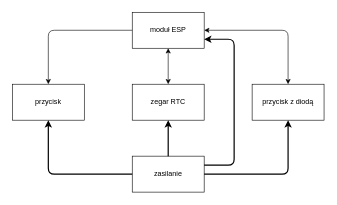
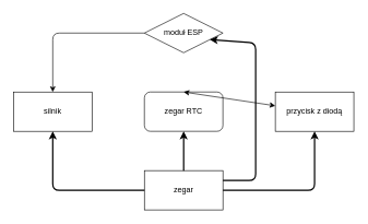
  <mxCell id="0" />
  <mxCell id="1" parent="0" />
- <mxCell id="2" value="moduł ESP" style="rounded=0;whiteSpace=wrap;html=1;" vertex="1" parent="1"><mxGeometry x="220" y="20" width="120" height="60" as="geometry" /></mxCell>
- <mxCell id="3" value="zasilanie" style="rounded=0;whiteSpace=wrap;html=1;" vertex="1" parent="1"><mxGeometry x="220" y="260" width="120" height="60" as="geometry" /></mxCell>
+ <mxCell id="2" value="moduł ESP" style="rhombus;whiteSpace=wrap;html=1;" vertex="1" parent="1"><mxGeometry x="220" y="20" width="120" height="60" as="geometry" /></mxCell>
+ <mxCell id="3" value="zegar" style="rounded=0;whiteSpace=wrap;html=1;" vertex="1" parent="1"><mxGeometry x="220" y="260" width="120" height="60" as="geometry" /></mxCell>
  <mxCell id="4" value="przycisk z diodą" style="rounded=0;whiteSpace=wrap;html=1;" vertex="1" parent="1"><mxGeometry x="420" y="140" width="120" height="60" as="geometry" /></mxCell>
- <mxCell id="5" value="przycisk" style="rounded=0;whiteSpace=wrap;html=1;" vertex="1" parent="1"><mxGeometry x="20" y="140" width="120" height="60" as="geometry" /></mxCell>
+ <mxCell id="5" value="silnik" style="rounded=0;whiteSpace=wrap;html=1;" vertex="1" parent="1"><mxGeometry x="20" y="140" width="120" height="60" as="geometry" /></mxCell>
  <mxCell id="6" value="" style="endArrow=classic;html=1;exitX=1;exitY=0.25;exitDx=0;exitDy=0;entryX=1;entryY=0.75;entryDx=0;entryDy=0;strokeWidth=2;" edge="1" parent="1" source="3" target="2"><mxGeometry width="50" height="50" relative="1" as="geometry"><mxPoint x="240" y="310" as="sourcePoint" /><mxPoint x="290" y="260" as="targetPoint" /><Array as="points"><mxPoint x="390" y="275" /><mxPoint x="390" y="65" /></Array></mxGeometry></mxCell>
  <mxCell id="7" value="" style="endArrow=classic;html=1;exitX=0;exitY=0.5;exitDx=0;exitDy=0;entryX=0.5;entryY=1;entryDx=0;entryDy=0;strokeWidth=2;" edge="1" parent="1" source="3" target="5"><mxGeometry width="50" height="50" relative="1" as="geometry"><mxPoint x="240" y="310" as="sourcePoint" /><mxPoint x="290" y="260" as="targetPoint" /><Array as="points"><mxPoint x="80" y="290" /></Array></mxGeometry></mxCell>
  <mxCell id="8" value="" style="endArrow=classic;html=1;exitX=1;exitY=0.5;exitDx=0;exitDy=0;strokeWidth=2;" edge="1" parent="1" source="3" target="4"><mxGeometry width="50" height="50" relative="1" as="geometry"><mxPoint x="240" y="310" as="sourcePoint" /><mxPoint x="290" y="260" as="targetPoint" /><Array as="points"><mxPoint x="480" y="290" /></Array></mxGeometry></mxCell>
  <mxCell id="9" value="" style="endArrow=classic;html=1;exitX=0;exitY=0.5;exitDx=0;exitDy=0;entryX=0.5;entryY=0;entryDx=0;entryDy=0;" edge="1" parent="1" source="2" target="5"><mxGeometry width="50" height="50" relative="1" as="geometry"><mxPoint x="240" y="310" as="sourcePoint" /><mxPoint x="290" y="260" as="targetPoint" /><Array as="points"><mxPoint x="80" y="50" /></Array></mxGeometry></mxCell>
- <mxCell id="10" value="" style="endArrow=classic;startArrow=classic;html=1;exitX=1;exitY=0.5;exitDx=0;exitDy=0;entryX=0.5;entryY=0;entryDx=0;entryDy=0;rounded=1;" edge="1" parent="1" source="2" target="4"><mxGeometry width="50" height="50" relative="1" as="geometry"><mxPoint x="240" y="310" as="sourcePoint" /><mxPoint x="290" y="260" as="targetPoint" /><Array as="points"><mxPoint x="480" y="50" /></Array></mxGeometry></mxCell>
- <mxCell id="11" value="zegar RTC" style="rounded=0;whiteSpace=wrap;html=1;" vertex="1" parent="1"><mxGeometry x="220" y="140" width="120" height="60" as="geometry" /></mxCell>
+ <mxCell id="11" value="zegar RTC" style="whiteSpace=wrap;html=1;rounded=1;" vertex="1" parent="1"><mxGeometry x="220" y="140" width="120" height="60" as="geometry" /></mxCell>
  <mxCell id="12" value="" style="endArrow=classic;html=1;exitX=0.5;exitY=0;exitDx=0;exitDy=0;entryX=0.5;entryY=1;entryDx=0;entryDy=0;strokeWidth=2;" edge="1" parent="1" source="3" target="11"><mxGeometry width="50" height="50" relative="1" as="geometry"><mxPoint x="320" y="375" as="sourcePoint" /><mxPoint x="220" y="50" as="targetPoint" /></mxGeometry></mxCell>
- <mxCell id="13" value="" style="endArrow=classic;startArrow=classic;html=1;entryX=0.5;entryY=1;entryDx=0;entryDy=0;exitX=0.5;exitY=0;exitDx=0;exitDy=0;" edge="1" parent="1" source="11" target="2"><mxGeometry width="50" height="50" relative="1" as="geometry"><mxPoint x="250" y="240" as="sourcePoint" /><mxPoint x="300" y="190" as="targetPoint" /></mxGeometry></mxCell>
+ <mxCell id="13" value="" style="endArrow=classic;startArrow=classic;html=1;exitX=0.5;exitY=0;exitDx=0;exitDy=0;" edge="1" parent="1" source="11" target="4"><mxGeometry width="50" height="50" relative="1" as="geometry"><mxPoint x="250" y="240" as="sourcePoint" /><mxPoint x="300" y="190" as="targetPoint" /></mxGeometry></mxCell>
